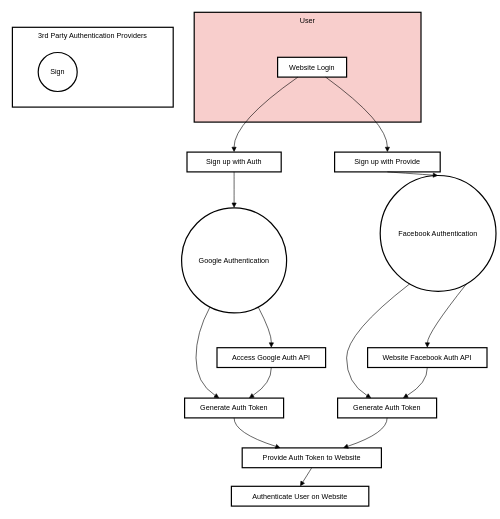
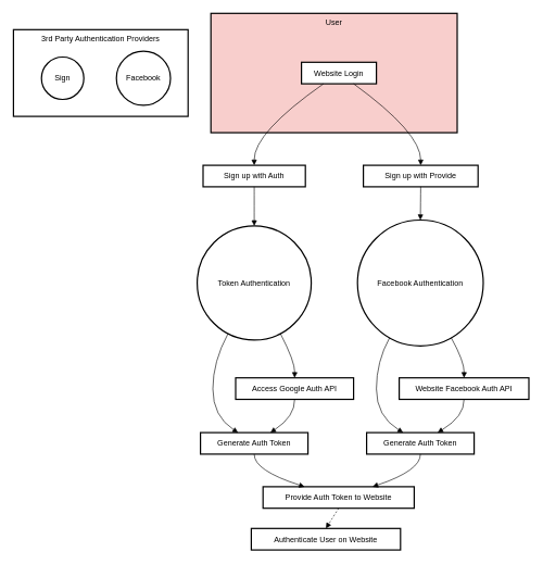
  <mxCell id="0" />
  <mxCell id="1" parent="0" />
  <mxCell id="2" value="3rd Party Authentication Providers" style="whiteSpace=wrap;strokeWidth=2;verticalAlign=top;" vertex="1" parent="1"><mxGeometry y="45" width="268" height="133" as="geometry" x="20" /></mxCell>
  <mxCell id="3" value="Sign" style="ellipse;aspect=fixed;strokeWidth=2;whiteSpace=wrap;" vertex="1" parent="2"><mxGeometry x="43" y="42" width="65" height="65" as="geometry" /></mxCell>
+ <mxCell id="4" value="Facebook" style="ellipse;aspect=fixed;strokeWidth=2;whiteSpace=wrap;" vertex="1" parent="2"><mxGeometry x="158" y="33" width="83" height="83" as="geometry" /></mxCell>
  <mxCell id="5" value="User" style="whiteSpace=wrap;strokeWidth=2;verticalAlign=top;fillColor=#f8cecc;" vertex="1" parent="1"><mxGeometry x="323" width="378" height="183" as="geometry" y="20" /></mxCell>
  <mxCell id="6" value="Website Login" style="whiteSpace=wrap;strokeWidth=2;" vertex="1" parent="1"><mxGeometry x="462" y="95" width="115" height="33" as="geometry" /></mxCell>
  <mxCell id="7" value="Sign up with Auth" style="whiteSpace=wrap;strokeWidth=2;" vertex="1" parent="1"><mxGeometry x="311" y="253" width="157" height="33" as="geometry" /></mxCell>
  <mxCell id="8" value="Sign up with Provide" style="whiteSpace=wrap;strokeWidth=2;" vertex="1" parent="1"><mxGeometry x="557" y="253" width="176" height="33" as="geometry" /></mxCell>
- <mxCell id="9" value="Google Authentication" style="ellipse;aspect=fixed;strokeWidth=2;whiteSpace=wrap;" vertex="1" parent="1"><mxGeometry x="302" y="346" width="175" height="175" as="geometry" /></mxCell>
+ <mxCell id="9" value="Token Authentication" style="ellipse;aspect=fixed;strokeWidth=2;whiteSpace=wrap;" vertex="1" parent="1"><mxGeometry x="302" y="346" width="175" height="175" as="geometry" /></mxCell>
  <mxCell id="10" value="Access Google Auth API" style="whiteSpace=wrap;strokeWidth=2;" vertex="1" parent="1"><mxGeometry x="361" y="579" width="181" height="33" as="geometry" /></mxCell>
- <mxCell id="11" value="Facebook Authentication" style="ellipse;aspect=fixed;strokeWidth=2;whiteSpace=wrap;" vertex="1" parent="1"><mxGeometry x="633" y="292" width="193" height="193" as="geometry" /></mxCell>
+ <mxCell id="11" value="Facebook Authentication" style="ellipse;aspect=fixed;strokeWidth=2;whiteSpace=wrap;" vertex="1" parent="1"><mxGeometry x="548" y="337" width="193" height="193" as="geometry" /></mxCell>
  <mxCell id="12" value="Website Facebook Auth API" style="whiteSpace=wrap;strokeWidth=2;" vertex="1" parent="1"><mxGeometry x="612" y="579" width="199" height="33" as="geometry" /></mxCell>
  <mxCell id="13" value="Generate Auth Token" style="whiteSpace=wrap;strokeWidth=2;" vertex="1" parent="1"><mxGeometry x="307" y="663" width="165" height="33" as="geometry" /></mxCell>
  <mxCell id="14" value="Generate Auth Token" style="whiteSpace=wrap;strokeWidth=2;" vertex="1" parent="1"><mxGeometry x="562" y="663" width="165" height="33" as="geometry" /></mxCell>
  <mxCell id="15" value="Provide Auth Token to Website" style="whiteSpace=wrap;strokeWidth=2;" vertex="1" parent="1"><mxGeometry x="403" y="746" width="232" height="33" as="geometry" /></mxCell>
  <mxCell id="16" value="Authenticate User on Website" style="whiteSpace=wrap;strokeWidth=2;" vertex="1" parent="1"><mxGeometry x="385" y="810" width="229" height="33" as="geometry" /></mxCell>
  <mxCell id="17" value="" style="curved=1;startArrow=none;endArrow=block;exitX=0.29;exitY=1.01;entryX=0.5;entryY=0.01;" edge="1" parent="1" source="6" target="7"><mxGeometry relative="1" as="geometry"><Array as="points"><mxPoint x="389" y="203" /></Array></mxGeometry></mxCell>
  <mxCell id="18" value="" style="curved=1;startArrow=none;endArrow=block;exitX=0.7;exitY=1.01;entryX=0.5;entryY=0.01;" edge="1" parent="1" source="6" target="8"><mxGeometry relative="1" as="geometry"><Array as="points"><mxPoint x="645" y="203" /></Array></mxGeometry></mxCell>
  <mxCell id="19" value="" style="curved=1;startArrow=none;endArrow=block;exitX=0.5;exitY=1.02;entryX=0.5;entryY=0;" edge="1" parent="1" source="7" target="9"><mxGeometry relative="1" as="geometry"><Array as="points" /></mxGeometry></mxCell>
  <mxCell id="20" value="" style="curved=1;startArrow=none;endArrow=block;exitX=0.76;exitY=1;entryX=0.5;entryY=0.01;" edge="1" parent="1" source="9" target="10"><mxGeometry relative="1" as="geometry"><Array as="points"><mxPoint x="452" y="554" /></Array></mxGeometry></mxCell>
  <mxCell id="21" value="" style="curved=1;startArrow=none;endArrow=block;exitX=0.5;exitY=1.02;entryX=0.5;entryY=0;" edge="1" parent="1" source="8" target="11"><mxGeometry relative="1" as="geometry"><Array as="points" /></mxGeometry></mxCell>
  <mxCell id="22" value="" style="curved=1;startArrow=none;endArrow=block;exitX=0.78;exitY=1;entryX=0.5;entryY=0.01;" edge="1" parent="1" source="11" target="12"><mxGeometry relative="1" as="geometry"><Array as="points"><mxPoint x="712" y="554" /></Array></mxGeometry></mxCell>
  <mxCell id="23" value="" style="curved=1;startArrow=none;endArrow=block;exitX=0.24;exitY=1;entryX=0.35;entryY=0;" edge="1" parent="1" source="9" target="13"><mxGeometry relative="1" as="geometry"><Array as="points"><mxPoint x="326" y="554" /><mxPoint x="326" y="638" /></Array></mxGeometry></mxCell>
  <mxCell id="24" value="" style="curved=1;startArrow=none;endArrow=block;exitX=0.5;exitY=1.03;entryX=0.65;entryY=0;" edge="1" parent="1" source="10" target="13"><mxGeometry relative="1" as="geometry"><Array as="points"><mxPoint x="452" y="638" /></Array></mxGeometry></mxCell>
  <mxCell id="25" value="" style="curved=1;startArrow=none;endArrow=block;exitX=0.22;exitY=1;entryX=0.34;entryY=0;" edge="1" parent="1" source="11" target="14"><mxGeometry relative="1" as="geometry"><Array as="points"><mxPoint x="577" y="554" /><mxPoint x="577" y="638" /></Array></mxGeometry></mxCell>
  <mxCell id="26" value="" style="curved=1;startArrow=none;endArrow=block;exitX=0.5;exitY=1.03;entryX=0.66;entryY=0;" edge="1" parent="1" source="12" target="14"><mxGeometry relative="1" as="geometry"><Array as="points"><mxPoint x="712" y="638" /></Array></mxGeometry></mxCell>
  <mxCell id="27" value="" style="curved=1;startArrow=none;endArrow=block;exitX=0.5;exitY=1.01;entryX=0.28;entryY=0.01;" edge="1" parent="1" source="13" target="15"><mxGeometry relative="1" as="geometry"><Array as="points"><mxPoint x="389" y="721" /></Array></mxGeometry></mxCell>
  <mxCell id="28" value="" style="curved=1;startArrow=none;endArrow=block;exitX=0.5;exitY=1.01;entryX=0.72;entryY=0.01;" edge="1" parent="1" source="14" target="15"><mxGeometry relative="1" as="geometry"><Array as="points"><mxPoint x="645" y="721" /></Array></mxGeometry></mxCell>
- <mxCell id="29" value="" style="curved=1;startArrow=none;endArrow=block;exitX=0.5;exitY=1.02;entryX=0.5;entryY=-0.01;" edge="1" parent="1" source="15" target="16"><mxGeometry relative="1" as="geometry"><Array as="points" /></mxGeometry></mxCell>
+ <mxCell id="29" value="" style="curved=1;startArrow=none;endArrow=block;exitX=0.5;exitY=1.02;entryX=0.5;entryY=-0.01;dashed=1;" edge="1" parent="1" source="15" target="16"><mxGeometry relative="1" as="geometry"><Array as="points" /></mxGeometry></mxCell>
